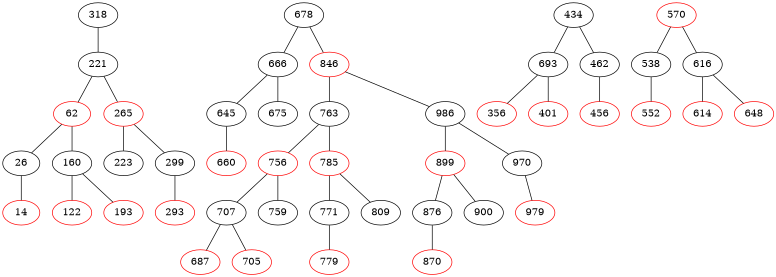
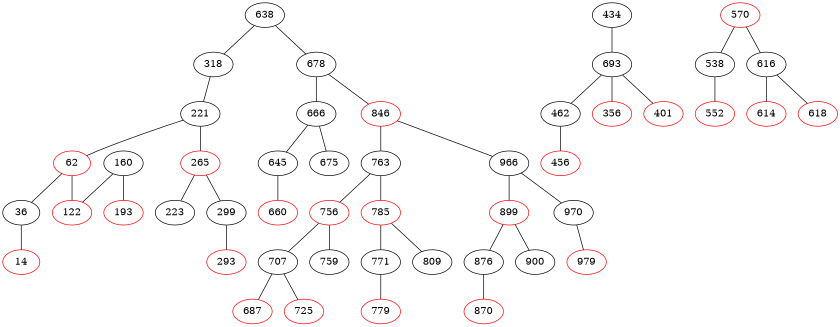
  graph {
    node [color=black]
+   638
    318
    678
    221
    666
    846 [color=red]
    62 [color=red]
    265 [color=red]
-   36 [label=26]
+   36
    160
    223
    299
    14 [color=red]
    122 [color=red]
    193 [color=red]
    293 [color=red]
    n17 [label=693]
    434
    462
    570 [color=red]
    538
    616
    356 [color=red]
    401 [color=red]
    456 [color=red]
    552 [color=red]
    614 [color=red]
-   618 [color=red label=648]
+   618 [color=red]
    645
    675
    763
-   966 [label=986]
+   966
    660 [color=red]
    756 [color=red]
    785 [color=red]
    899 [color=red]
    970
    707
    759
    771
    809
    687 [color=red]
-   725 [color=red label=705]
+   725 [color=red]
    779 [color=red]
    876
    900
    979 [color=red]
    870 [color=red]
+   638 -- 318
+   638 -- 678
    318 -- 221
    678 -- 666
    678 -- 846
    221 -- 62
    221 -- 265
    666 -- 645
    666 -- 675
    846 -- 763
    846 -- 966
    62 -- 36
-   62 -- 160
+   62 -- 122
    265 -- 223
    265 -- 299
    36 -- 14
    160 -- 122
    160 -- 193
    299 -- 293
    n17 -- 356
    n17 -- 401
    434 -- n17
-   434 -- 462
+   n17 -- 462
    462 -- 456
    570 -- 538
    570 -- 616
    538 -- 552
    616 -- 614
    616 -- 618
    645 -- 660
    763 -- 756
    763 -- 785
    966 -- 899
    966 -- 970
    756 -- 707
    756 -- 759
    785 -- 771
    785 -- 809
    899 -- 876
    899 -- 900
    970 -- 979
    707 -- 687
    707 -- 725
    771 -- 779
    876 -- 870
  }
